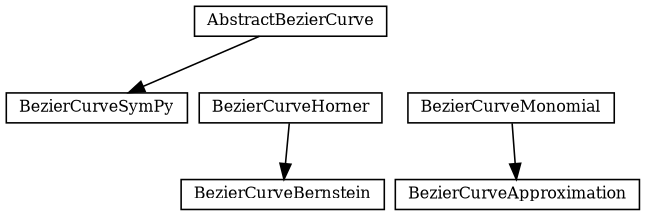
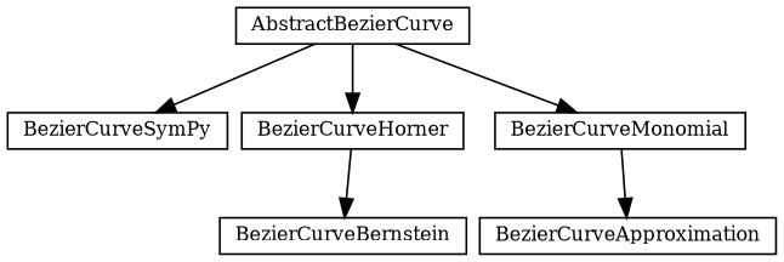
  digraph {
    nodesep=0.1
    rankdir=TB
    ranksep=0.5
    splines=polyline
    node [fontsize=10 shape=box]
    edge [fontsize=10]
    AbstractBezierCurve [height=.25]
    BezierCurveSymPy [height=.25]
    BezierCurveHorner [height=.25]
    BezierCurveMonomial [height=.25]
    BezierCurveBernstein [height=.25]
    BezierCurveApproximation [height=.25]
    AbstractBezierCurve -> BezierCurveSymPy
+   AbstractBezierCurve -> BezierCurveHorner
+   AbstractBezierCurve -> BezierCurveMonomial
    BezierCurveHorner -> BezierCurveBernstein
    BezierCurveMonomial -> BezierCurveApproximation
  }
